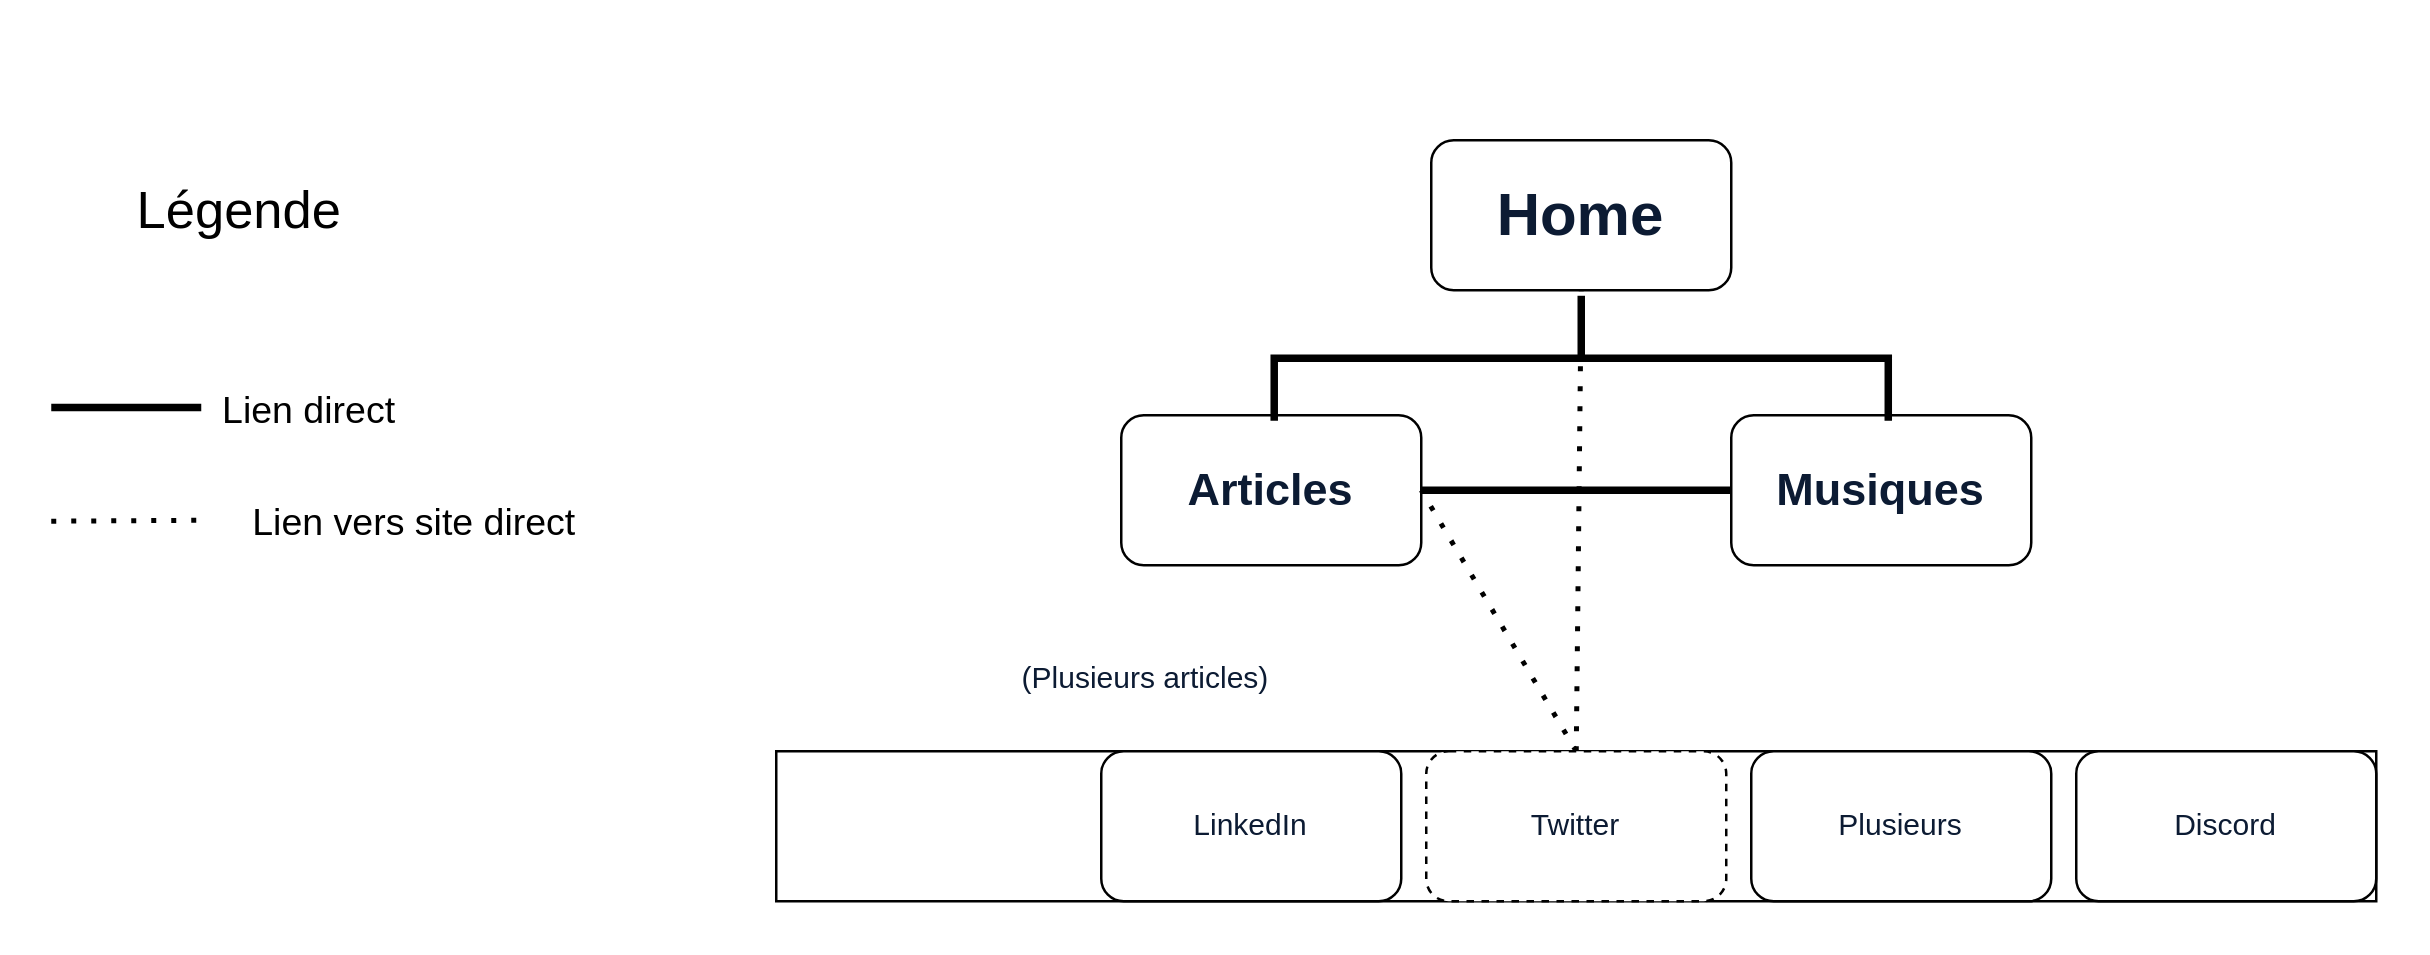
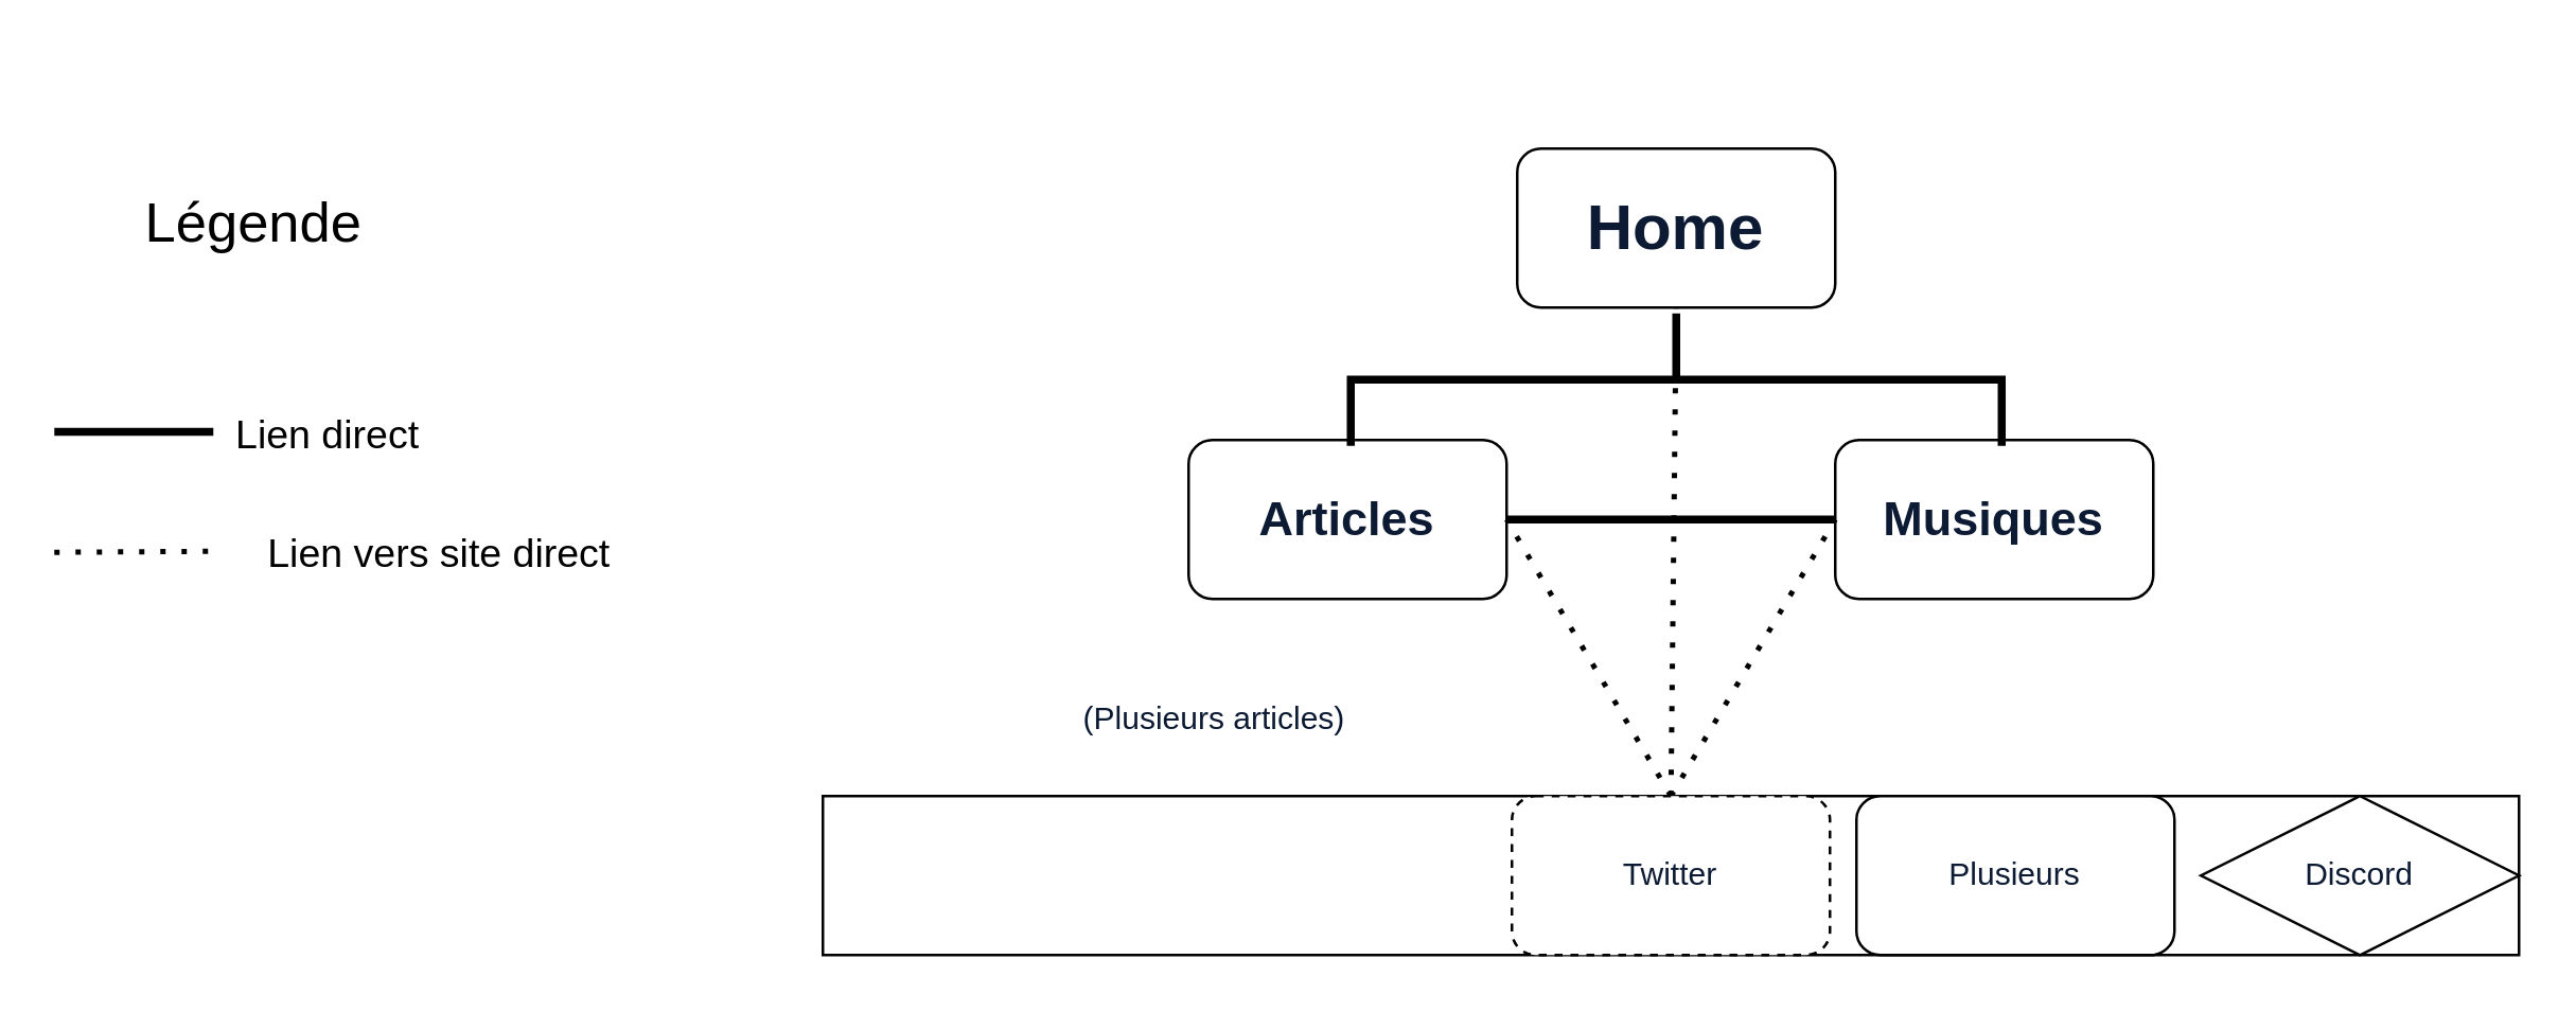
  <mxCell id="0" />
  <mxCell id="1" parent="0" />
  <mxCell id="2" value="&lt;h1&gt;&lt;font color=&quot;#0c1b33&quot;&gt;Home&lt;/font&gt;&lt;/h1&gt;" style="rounded=1;whiteSpace=wrap;html=1;fontFamily=Helvetica;" parent="1" vertex="1"><mxGeometry x="572" y="55.62" width="120" height="60" as="geometry" /></mxCell>
  <mxCell id="3" value="&lt;h2&gt;Articles&lt;/h2&gt;" style="rounded=1;whiteSpace=wrap;html=1;fontFamily=Helvetica;fontSize=12;fontColor=#0C1B33;" parent="1" vertex="1"><mxGeometry x="448" y="165.62" width="120" height="60" as="geometry" /></mxCell>
  <mxCell id="4" value="&lt;h2&gt;Musiques&lt;/h2&gt;" style="rounded=1;whiteSpace=wrap;html=1;fontFamily=Helvetica;fontSize=12;fontColor=#0C1B33;" parent="1" vertex="1"><mxGeometry x="692" y="165.62" width="120" height="60" as="geometry" /></mxCell>
  <mxCell id="5" value="" style="strokeWidth=3;html=1;shape=mxgraph.flowchart.annotation_2;align=left;labelPosition=right;pointerEvents=1;fontFamily=Helvetica;fontSize=12;fontColor=#0C1B33;rotation=90;" parent="1" vertex="1"><mxGeometry x="607" y="20" width="50" height="245.62" as="geometry" /></mxCell>
  <mxCell id="6" style="edgeStyle=orthogonalEdgeStyle;rounded=0;orthogonalLoop=1;jettySize=auto;html=1;exitX=0.5;exitY=1;exitDx=0;exitDy=0;fontFamily=Helvetica;fontSize=12;fontColor=#0C1B33;" parent="1" source="3" target="3" edge="1"><mxGeometry relative="1" as="geometry" /></mxCell>
  <mxCell id="7" value="(Plusieurs articles)" style="text;html=1;strokeColor=none;fillColor=none;align=center;verticalAlign=middle;whiteSpace=wrap;rounded=0;fontFamily=Helvetica;fontSize=12;fontColor=#0C1B33;" parent="1" vertex="1"><mxGeometry x="407" y="255.62" width="102" height="30" as="geometry" /></mxCell>
  <mxCell id="8" value="" style="endArrow=none;dashed=1;html=1;dashPattern=1 3;strokeWidth=2;rounded=0;fontFamily=Helvetica;fontSize=12;fontColor=#0C1B33;entryX=1;entryY=0.5;entryDx=0;entryDy=0;exitX=0.5;exitY=0;exitDx=0;exitDy=0;" parent="1" source="15" target="3" edge="1"><mxGeometry width="50" height="50" relative="1" as="geometry"><mxPoint x="415" y="270" as="sourcePoint" /><mxPoint x="385" y="190" as="targetPoint" /></mxGeometry></mxCell>
+ <mxCell id="9" value="" style="endArrow=none;dashed=1;html=1;dashPattern=1 3;strokeWidth=2;rounded=0;fontFamily=Helvetica;fontSize=12;fontColor=#0C1B33;entryX=0;entryY=0.5;entryDx=0;entryDy=0;exitX=0.5;exitY=0;exitDx=0;exitDy=0;" parent="1" source="15" target="4" edge="1"><mxGeometry width="50" height="50" relative="1" as="geometry"><mxPoint x="815" y="300" as="sourcePoint" /><mxPoint x="665" y="210" as="targetPoint" /></mxGeometry></mxCell>
  <mxCell id="10" value="" style="endArrow=none;dashed=1;html=1;dashPattern=1 3;strokeWidth=2;rounded=0;fontFamily=Helvetica;fontSize=12;fontColor=#0C1B33;entryX=0.5;entryY=1;entryDx=0;entryDy=0;exitX=0.5;exitY=0;exitDx=0;exitDy=0;" parent="1" source="15" target="2" edge="1"><mxGeometry width="50" height="50" relative="1" as="geometry"><mxPoint x="632" y="300" as="sourcePoint" /><mxPoint x="665" y="210" as="targetPoint" /></mxGeometry></mxCell>
  <mxCell id="11" value="" style="endArrow=none;html=1;rounded=0;exitX=1;exitY=0.5;exitDx=0;exitDy=0;entryX=0;entryY=0.5;entryDx=0;entryDy=0;strokeWidth=3;" parent="1" source="3" target="4" edge="1"><mxGeometry width="50" height="50" relative="1" as="geometry"><mxPoint x="915" y="355" as="sourcePoint" /><mxPoint x="965" y="305" as="targetPoint" /></mxGeometry></mxCell>
  <mxCell id="12" value="" style="group" vertex="1" connectable="0" parent="1"><mxGeometry x="310" y="300" width="640" height="60" as="geometry" /></mxCell>
  <mxCell id="13" value="" style="rounded=0;whiteSpace=wrap;html=1;" vertex="1" parent="12"><mxGeometry width="640" height="60" as="geometry" /></mxCell>
- <mxCell id="14" value="LinkedIn" style="rounded=1;whiteSpace=wrap;html=1;fontFamily=Helvetica;fontSize=12;fontColor=#0C1B33;" vertex="1" parent="12"><mxGeometry x="130" width="120" height="60" as="geometry" /></mxCell>
  <mxCell id="15" value="Twitter" style="rounded=1;whiteSpace=wrap;html=1;fontFamily=Helvetica;fontSize=12;fontColor=#0C1B33;dashed=1;" vertex="1" parent="12"><mxGeometry x="260" width="120" height="60" as="geometry" /></mxCell>
  <mxCell id="16" value="Plusieurs" style="rounded=1;whiteSpace=wrap;html=1;fontFamily=Helvetica;fontSize=12;fontColor=#0C1B33;" vertex="1" parent="12"><mxGeometry x="390" width="120" height="60" as="geometry" /></mxCell>
- <mxCell id="17" value="Discord" style="rounded=1;whiteSpace=wrap;html=1;fontFamily=Helvetica;fontSize=12;fontColor=#0C1B33;" vertex="1" parent="12"><mxGeometry x="520" width="120" height="60" as="geometry" /></mxCell>
+ <mxCell id="17" value="Discord" style="rhombus;whiteSpace=wrap;html=1;fontFamily=Helvetica;fontSize=12;fontColor=#0C1B33;" vertex="1" parent="12"><mxGeometry x="520" width="120" height="60" as="geometry" /></mxCell>
  <mxCell id="18" value="" style="group" vertex="1" connectable="0" parent="1"><mxGeometry x="20" y="67.5" width="230" height="150.62" as="geometry" /></mxCell>
  <mxCell id="19" value="" style="group" vertex="1" connectable="0" parent="18"><mxGeometry y="85" width="150" height="20" as="geometry" /></mxCell>
  <mxCell id="20" value="" style="endArrow=none;html=1;rounded=0;strokeWidth=3;" edge="1" parent="19"><mxGeometry width="50" height="50" relative="1" as="geometry"><mxPoint y="10" as="sourcePoint" /><mxPoint x="60" y="10" as="targetPoint" /></mxGeometry></mxCell>
  <mxCell id="21" value="&lt;font style=&quot;font-size: 15px&quot;&gt;Lien direct&amp;nbsp;&lt;/font&gt;" style="text;html=1;align=center;verticalAlign=middle;resizable=0;points=[];autosize=1;strokeColor=none;fillColor=none;" vertex="1" parent="19"><mxGeometry x="60" width="90" height="20" as="geometry" /></mxCell>
  <mxCell id="22" value="" style="group" vertex="1" connectable="0" parent="18"><mxGeometry y="130.62" width="230" height="20" as="geometry" /></mxCell>
  <mxCell id="23" value="" style="endArrow=none;dashed=1;html=1;dashPattern=1 3;strokeWidth=2;rounded=0;fontSize=15;" edge="1" parent="22"><mxGeometry width="50" height="50" relative="1" as="geometry"><mxPoint y="9.88" as="sourcePoint" /><mxPoint x="60" y="9.5" as="targetPoint" /></mxGeometry></mxCell>
  <mxCell id="24" value="&lt;font style=&quot;font-size: 15px&quot;&gt;Lien vers site direct&lt;/font&gt;" style="text;html=1;align=center;verticalAlign=middle;resizable=0;points=[];autosize=1;strokeColor=none;fillColor=none;" vertex="1" parent="22"><mxGeometry x="60" width="170" height="20" as="geometry" /></mxCell>
  <mxCell id="25" value="Légende" style="text;html=1;align=center;verticalAlign=middle;resizable=0;points=[];autosize=1;strokeColor=none;fillColor=none;fontSize=21;" vertex="1" parent="18"><mxGeometry x="25" width="100" height="30" as="geometry" /></mxCell>
